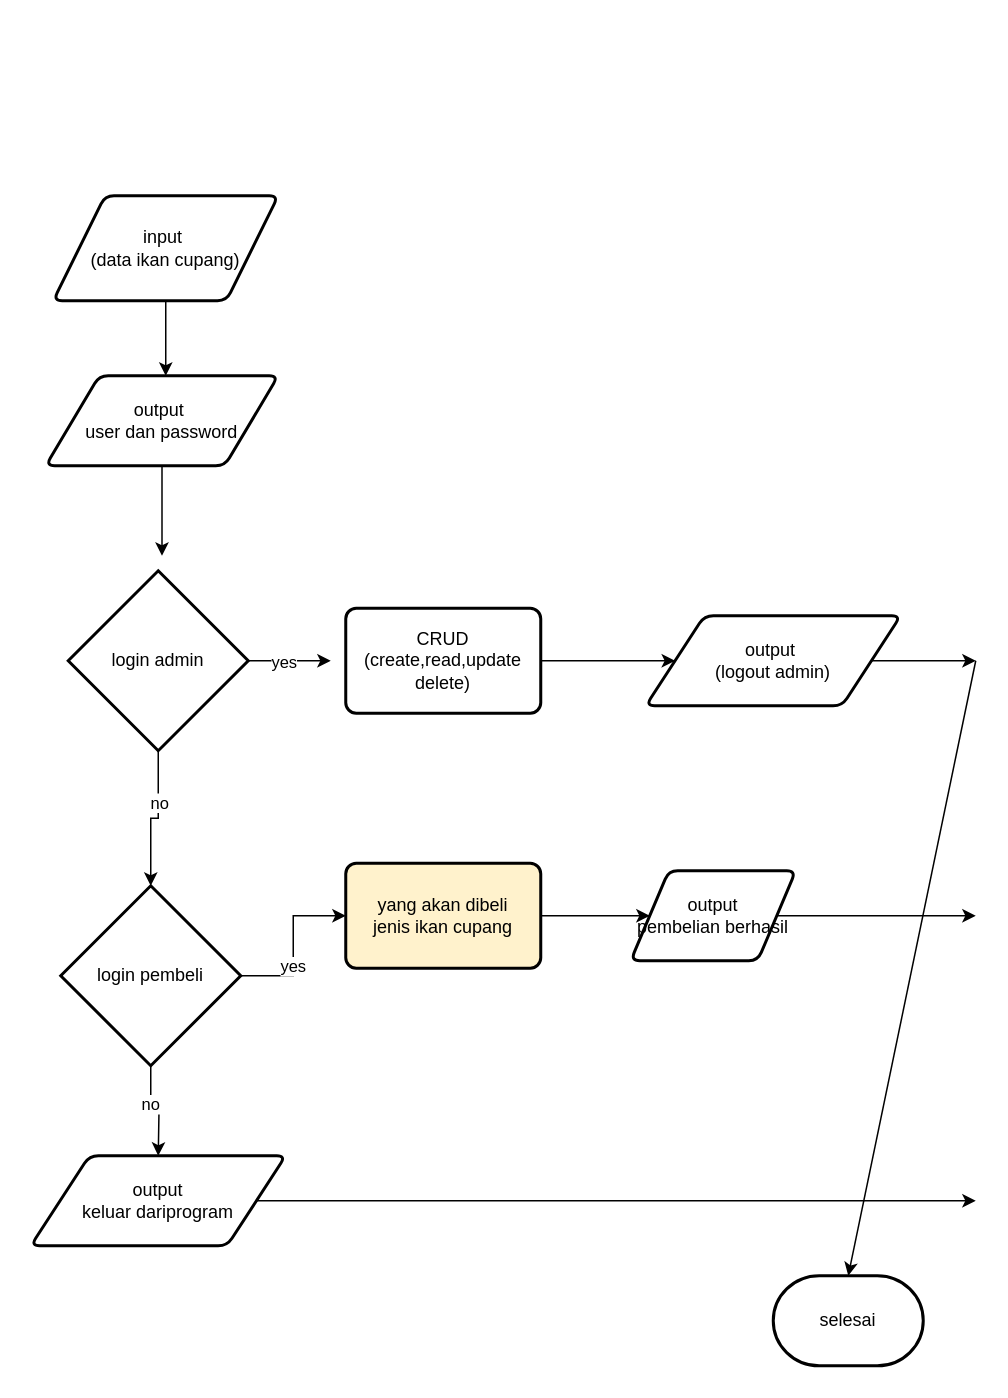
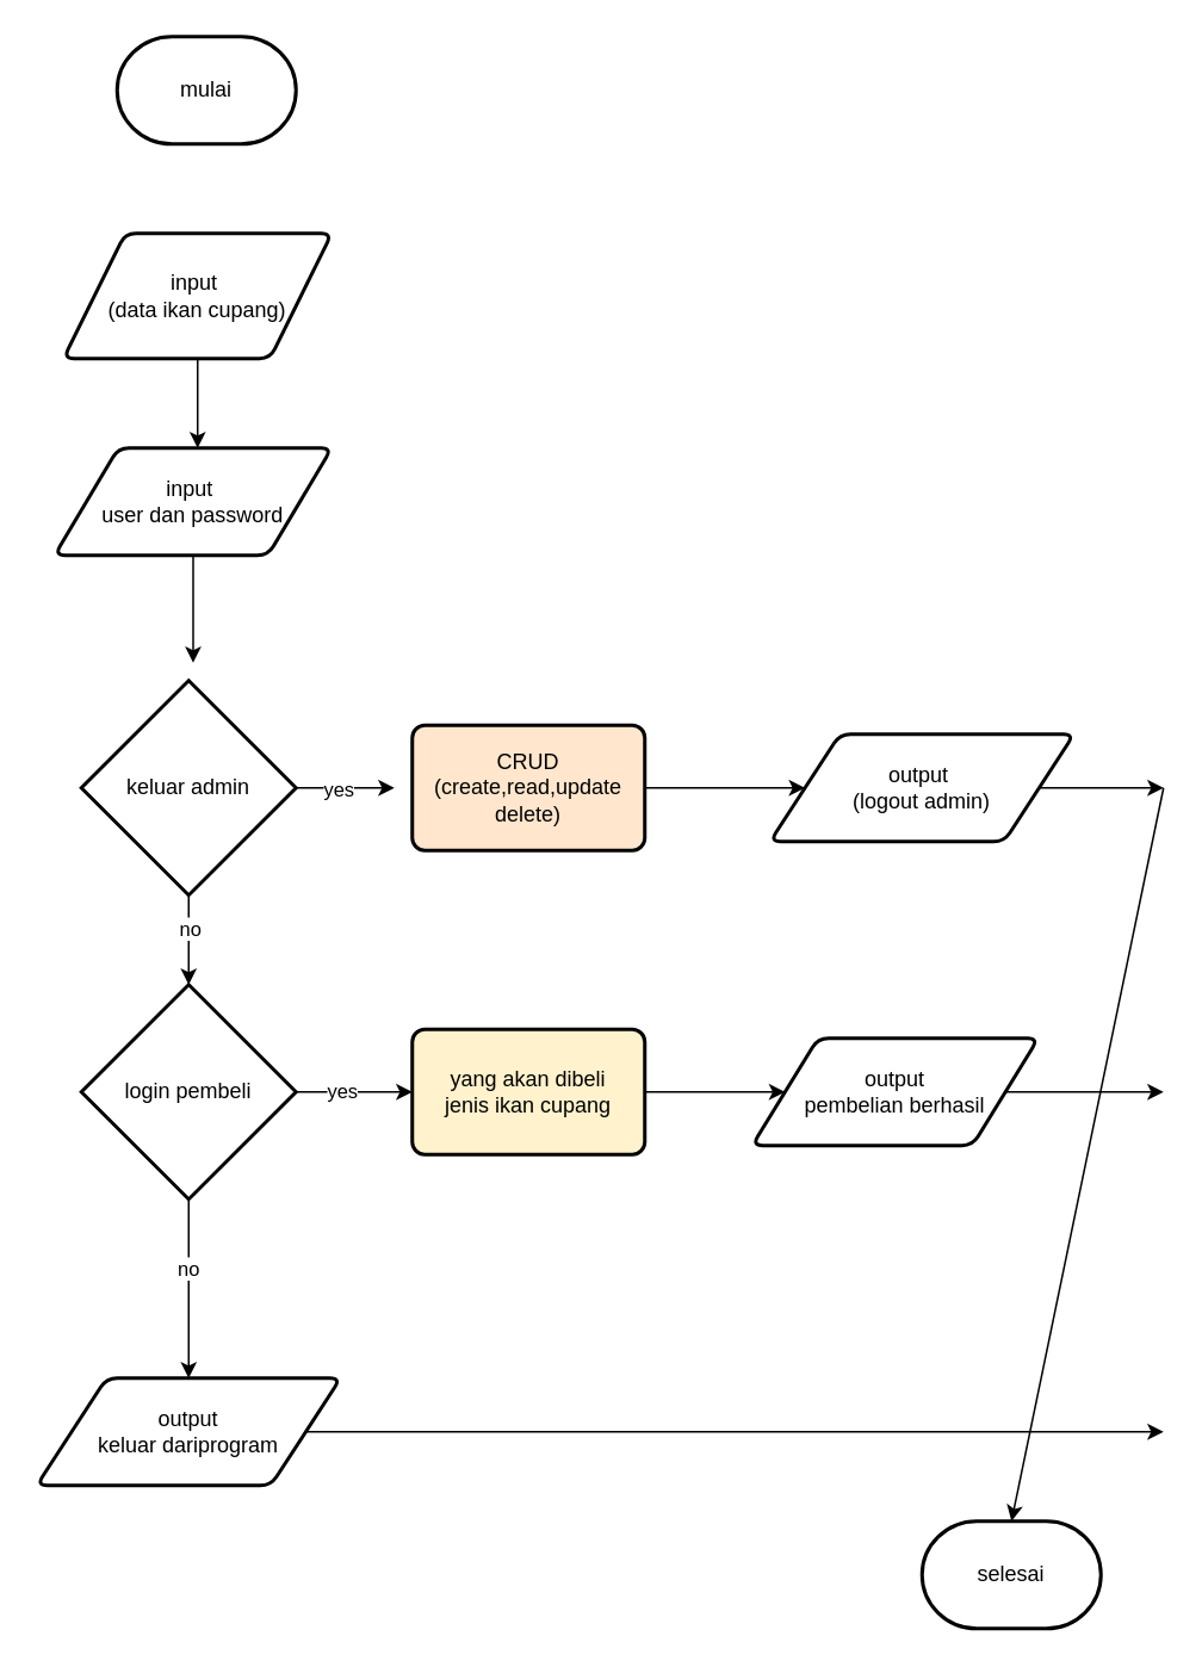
  <mxCell id="0" />
  <mxCell id="1" parent="0" />
+ <mxCell id="2" value="mulai" style="strokeWidth=2;html=1;shape=mxgraph.flowchart.terminator;whiteSpace=wrap;" parent="1" vertex="1"><mxGeometry x="65" y="20" width="100" height="60" as="geometry" /></mxCell>
  <mxCell id="3" style="edgeStyle=orthogonalEdgeStyle;rounded=0;orthogonalLoop=1;jettySize=auto;html=1;" edge="1" parent="1" source="4"><mxGeometry relative="1" as="geometry"><mxPoint x="110" y="250" as="targetPoint" /></mxGeometry></mxCell>
  <mxCell id="4" value="input&amp;nbsp;&lt;br&gt;(data ikan cupang)" style="shape=parallelogram;html=1;strokeWidth=2;perimeter=parallelogramPerimeter;whiteSpace=wrap;rounded=1;arcSize=12;size=0.23;" parent="1" vertex="1"><mxGeometry x="35" y="130" width="150" height="70" as="geometry" /></mxCell>
  <mxCell id="5" style="edgeStyle=orthogonalEdgeStyle;rounded=0;orthogonalLoop=1;jettySize=auto;html=1;" parent="1" source="9" target="18" edge="1"><mxGeometry relative="1" as="geometry" /></mxCell>
  <mxCell id="6" value="no" style="edgeLabel;html=1;align=center;verticalAlign=middle;resizable=0;points=[];" parent="5" vertex="1" connectable="0"><mxGeometry x="-0.28" relative="1" as="geometry"><mxPoint as="offset" /></mxGeometry></mxCell>
  <mxCell id="7" style="edgeStyle=orthogonalEdgeStyle;rounded=0;orthogonalLoop=1;jettySize=auto;html=1;" parent="1" source="9" edge="1"><mxGeometry relative="1" as="geometry"><mxPoint x="220" y="440" as="targetPoint" /></mxGeometry></mxCell>
  <mxCell id="8" value="yes" style="edgeLabel;html=1;align=center;verticalAlign=middle;resizable=0;points=[];" parent="7" vertex="1" connectable="0"><mxGeometry x="-0.171" relative="1" as="geometry"><mxPoint as="offset" /></mxGeometry></mxCell>
- <mxCell id="9" value="login admin" style="strokeWidth=2;html=1;shape=mxgraph.flowchart.decision;whiteSpace=wrap;" parent="1" vertex="1"><mxGeometry x="45" y="380" width="120" height="120" as="geometry" /></mxCell>
+ <mxCell id="9" value="keluar admin" style="strokeWidth=2;html=1;shape=mxgraph.flowchart.decision;whiteSpace=wrap;" parent="1" vertex="1"><mxGeometry x="45" y="380" width="120" height="120" as="geometry" /></mxCell>
  <mxCell id="10" style="edgeStyle=orthogonalEdgeStyle;rounded=0;orthogonalLoop=1;jettySize=auto;html=1;" parent="1" source="11" target="20" edge="1"><mxGeometry relative="1" as="geometry" /></mxCell>
  <mxCell id="11" value="yang akan dibeli&lt;br&gt;jenis ikan cupang" style="rounded=1;whiteSpace=wrap;html=1;absoluteArcSize=1;arcSize=14;strokeWidth=2;fillColor=#fff2cc;" parent="1" vertex="1"><mxGeometry x="230" y="575" width="130" height="70" as="geometry" /></mxCell>
  <mxCell id="12" style="edgeStyle=orthogonalEdgeStyle;rounded=0;orthogonalLoop=1;jettySize=auto;html=1;entryX=0;entryY=0.5;entryDx=0;entryDy=0;" parent="1" source="13" target="22" edge="1"><mxGeometry relative="1" as="geometry"><mxPoint x="420" y="440" as="targetPoint" /></mxGeometry></mxCell>
- <mxCell id="13" value="CRUD&lt;br&gt;(create,read,update&lt;br&gt;delete)" style="rounded=1;whiteSpace=wrap;html=1;absoluteArcSize=1;arcSize=14;strokeWidth=2;" parent="1" vertex="1"><mxGeometry x="230" y="405" width="130" height="70" as="geometry" /></mxCell>
+ <mxCell id="13" value="CRUD&lt;br&gt;(create,read,update&lt;br&gt;delete)" style="rounded=1;whiteSpace=wrap;html=1;absoluteArcSize=1;arcSize=14;strokeWidth=2;fillColor=#ffe6cc;" parent="1" vertex="1"><mxGeometry x="230" y="405" width="130" height="70" as="geometry" /></mxCell>
  <mxCell id="14" value="" style="edgeStyle=orthogonalEdgeStyle;rounded=0;orthogonalLoop=1;jettySize=auto;html=1;" parent="1" source="18" edge="1"><mxGeometry relative="1" as="geometry"><mxPoint x="105" y="770" as="targetPoint" /></mxGeometry></mxCell>
  <mxCell id="15" value="no" style="edgeLabel;html=1;align=center;verticalAlign=middle;resizable=0;points=[];" parent="14" vertex="1" connectable="0"><mxGeometry x="-0.244" y="-1" relative="1" as="geometry"><mxPoint as="offset" /></mxGeometry></mxCell>
  <mxCell id="16" style="edgeStyle=orthogonalEdgeStyle;rounded=0;orthogonalLoop=1;jettySize=auto;html=1;entryX=0;entryY=0.5;entryDx=0;entryDy=0;" parent="1" source="18" target="11" edge="1"><mxGeometry relative="1" as="geometry" /></mxCell>
  <mxCell id="17" value="yes" style="edgeLabel;html=1;align=center;verticalAlign=middle;resizable=0;points=[];" parent="16" vertex="1" connectable="0"><mxGeometry x="-0.231" y="1" relative="1" as="geometry"><mxPoint as="offset" /></mxGeometry></mxCell>
- <mxCell id="18" value="login pembeli" style="strokeWidth=2;html=1;shape=mxgraph.flowchart.decision;whiteSpace=wrap;" parent="1" vertex="1"><mxGeometry x="40" y="590" width="120" height="120" as="geometry" /></mxCell>
+ <mxCell id="18" value="login pembeli" style="strokeWidth=2;html=1;shape=mxgraph.flowchart.decision;whiteSpace=wrap;" parent="1" vertex="1"><mxGeometry x="45" y="550" width="120" height="120" as="geometry" /></mxCell>
  <mxCell id="19" style="edgeStyle=orthogonalEdgeStyle;rounded=0;orthogonalLoop=1;jettySize=auto;html=1;" parent="1" source="20" edge="1"><mxGeometry relative="1" as="geometry"><mxPoint x="650" y="610" as="targetPoint" /></mxGeometry></mxCell>
- <mxCell id="20" value="output&lt;br&gt;pembelian berhasil" style="shape=parallelogram;html=1;strokeWidth=2;perimeter=parallelogramPerimeter;whiteSpace=wrap;rounded=1;arcSize=12;size=0.23;" parent="1" vertex="1"><mxGeometry x="420" y="580" width="110" height="60" as="geometry" /></mxCell>
+ <mxCell id="20" value="output&lt;br&gt;pembelian berhasil" style="shape=parallelogram;html=1;strokeWidth=2;perimeter=parallelogramPerimeter;whiteSpace=wrap;rounded=1;arcSize=12;size=0.23;" parent="1" vertex="1"><mxGeometry x="420" y="580" width="160" height="60" as="geometry" /></mxCell>
  <mxCell id="21" style="edgeStyle=orthogonalEdgeStyle;rounded=0;orthogonalLoop=1;jettySize=auto;html=1;" parent="1" source="22" edge="1"><mxGeometry relative="1" as="geometry"><mxPoint x="650" y="440" as="targetPoint" /></mxGeometry></mxCell>
  <mxCell id="22" value="output&amp;nbsp;&lt;br&gt;(logout admin)" style="shape=parallelogram;html=1;strokeWidth=2;perimeter=parallelogramPerimeter;whiteSpace=wrap;rounded=1;arcSize=12;size=0.23;" parent="1" vertex="1"><mxGeometry x="430" y="410" width="170" height="60" as="geometry" /></mxCell>
  <mxCell id="23" value="selesai" style="strokeWidth=2;html=1;shape=mxgraph.flowchart.terminator;whiteSpace=wrap;" parent="1" vertex="1"><mxGeometry x="515" y="850" width="100" height="60" as="geometry" /></mxCell>
  <mxCell id="24" value="" style="endArrow=classic;html=1;rounded=0;entryX=0.5;entryY=0;entryDx=0;entryDy=0;entryPerimeter=0;" parent="1" edge="1" target="23"><mxGeometry width="50" height="50" relative="1" as="geometry"><mxPoint x="650" y="440" as="sourcePoint" /><mxPoint x="650" y="770" as="targetPoint" /></mxGeometry></mxCell>
  <mxCell id="25" style="edgeStyle=orthogonalEdgeStyle;rounded=0;orthogonalLoop=1;jettySize=auto;html=1;" edge="1" parent="1" source="26"><mxGeometry relative="1" as="geometry"><mxPoint x="107.5" y="370" as="targetPoint" /></mxGeometry></mxCell>
- <mxCell id="26" value="output&amp;nbsp;&lt;br&gt;user dan password" style="shape=parallelogram;html=1;strokeWidth=2;perimeter=parallelogramPerimeter;whiteSpace=wrap;rounded=1;arcSize=12;size=0.23;" vertex="1" parent="1"><mxGeometry x="30" y="250" width="155" height="60" as="geometry" /></mxCell>
+ <mxCell id="26" value="input&amp;nbsp;&lt;br&gt;user dan password" style="shape=parallelogram;html=1;strokeWidth=2;perimeter=parallelogramPerimeter;whiteSpace=wrap;rounded=1;arcSize=12;size=0.23;" vertex="1" parent="1"><mxGeometry x="30" y="250" width="155" height="60" as="geometry" /></mxCell>
  <mxCell id="27" value="" style="endArrow=classic;html=1;rounded=0;" edge="1" parent="1" target="29"><mxGeometry width="50" height="50" relative="1" as="geometry"><mxPoint x="100" y="770" as="sourcePoint" /><mxPoint x="650" y="770" as="targetPoint" /></mxGeometry></mxCell>
  <mxCell id="28" style="edgeStyle=orthogonalEdgeStyle;rounded=0;orthogonalLoop=1;jettySize=auto;html=1;" edge="1" parent="1" source="29"><mxGeometry relative="1" as="geometry"><mxPoint x="650" y="800" as="targetPoint" /></mxGeometry></mxCell>
  <mxCell id="29" value="output&lt;br&gt;keluar dariprogram" style="shape=parallelogram;html=1;strokeWidth=2;perimeter=parallelogramPerimeter;whiteSpace=wrap;rounded=1;arcSize=12;size=0.23;" vertex="1" parent="1"><mxGeometry x="20" y="770" width="170" height="60" as="geometry" /></mxCell>
